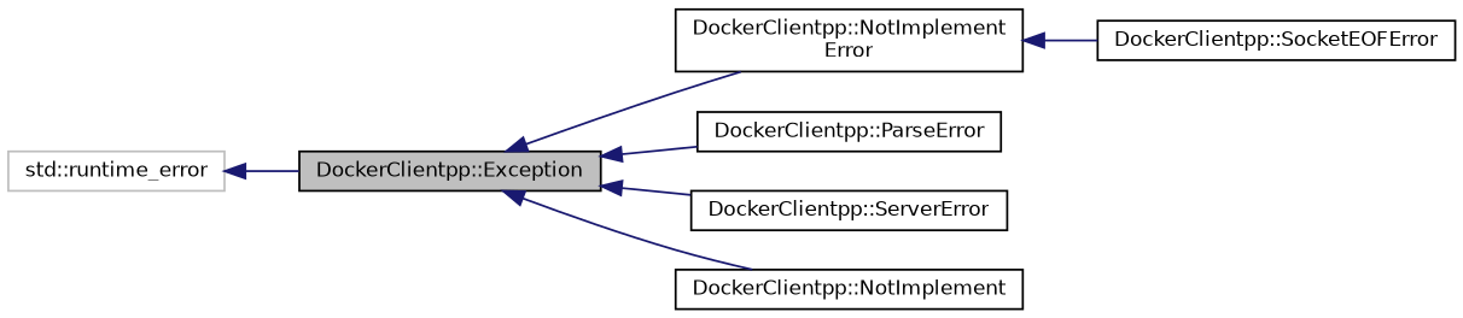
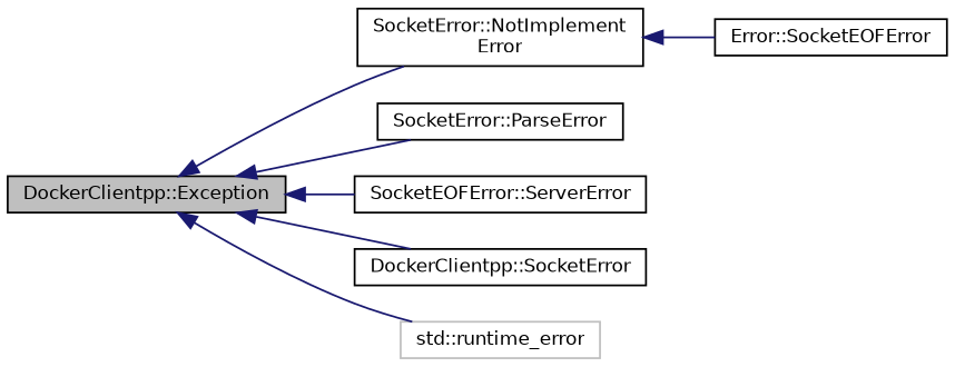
  digraph {
    rankdir=LR
    node [color=black fillcolor=white fontname=Helvetica fontsize=10 shape=record style=filled]
    edge [color=midnightblue dir=back fontname=Helvetica fontsize=10 labelfontname=Helvetica labelfontsize=10 style=solid]
    n1 [fillcolor=grey75 fontcolor=black height=0.2 label="DockerClientpp::Exception" width=0.4]
-   n2 [height=0.2 label="DockerClientpp::NotImplement\lError" width=0.4]
-   n3 [height=0.2 label="DockerClientpp::ParseError" width=0.4]
-   n4 [height=0.2 label="DockerClientpp::ServerError" width=0.4]
-   n5 [height=0.2 label="DockerClientpp::NotImplement" width=0.4]
-   n6 [height=0.2 label="DockerClientpp::SocketEOFError" width=0.4]
+   n2 [height=0.2 label="SocketError::NotImplement\lError" width=0.4]
+   n3 [height=0.2 label="SocketError::ParseError" width=0.4]
+   n4 [height=0.2 label="SocketEOFError::ServerError" width=0.4]
+   n5 [height=0.2 label="DockerClientpp::SocketError" width=0.4]
+   n6 [height=0.2 label="Error::SocketEOFError" width=0.4]
    n7 [color=grey75 height=0.2 label="std::runtime_error" width=0.4]
    n1 -> n2
    n1 -> n3
    n1 -> n4
    n1 -> n5
    n2 -> n6
-   n7 -> n1
+   n1 -> n7
  }
